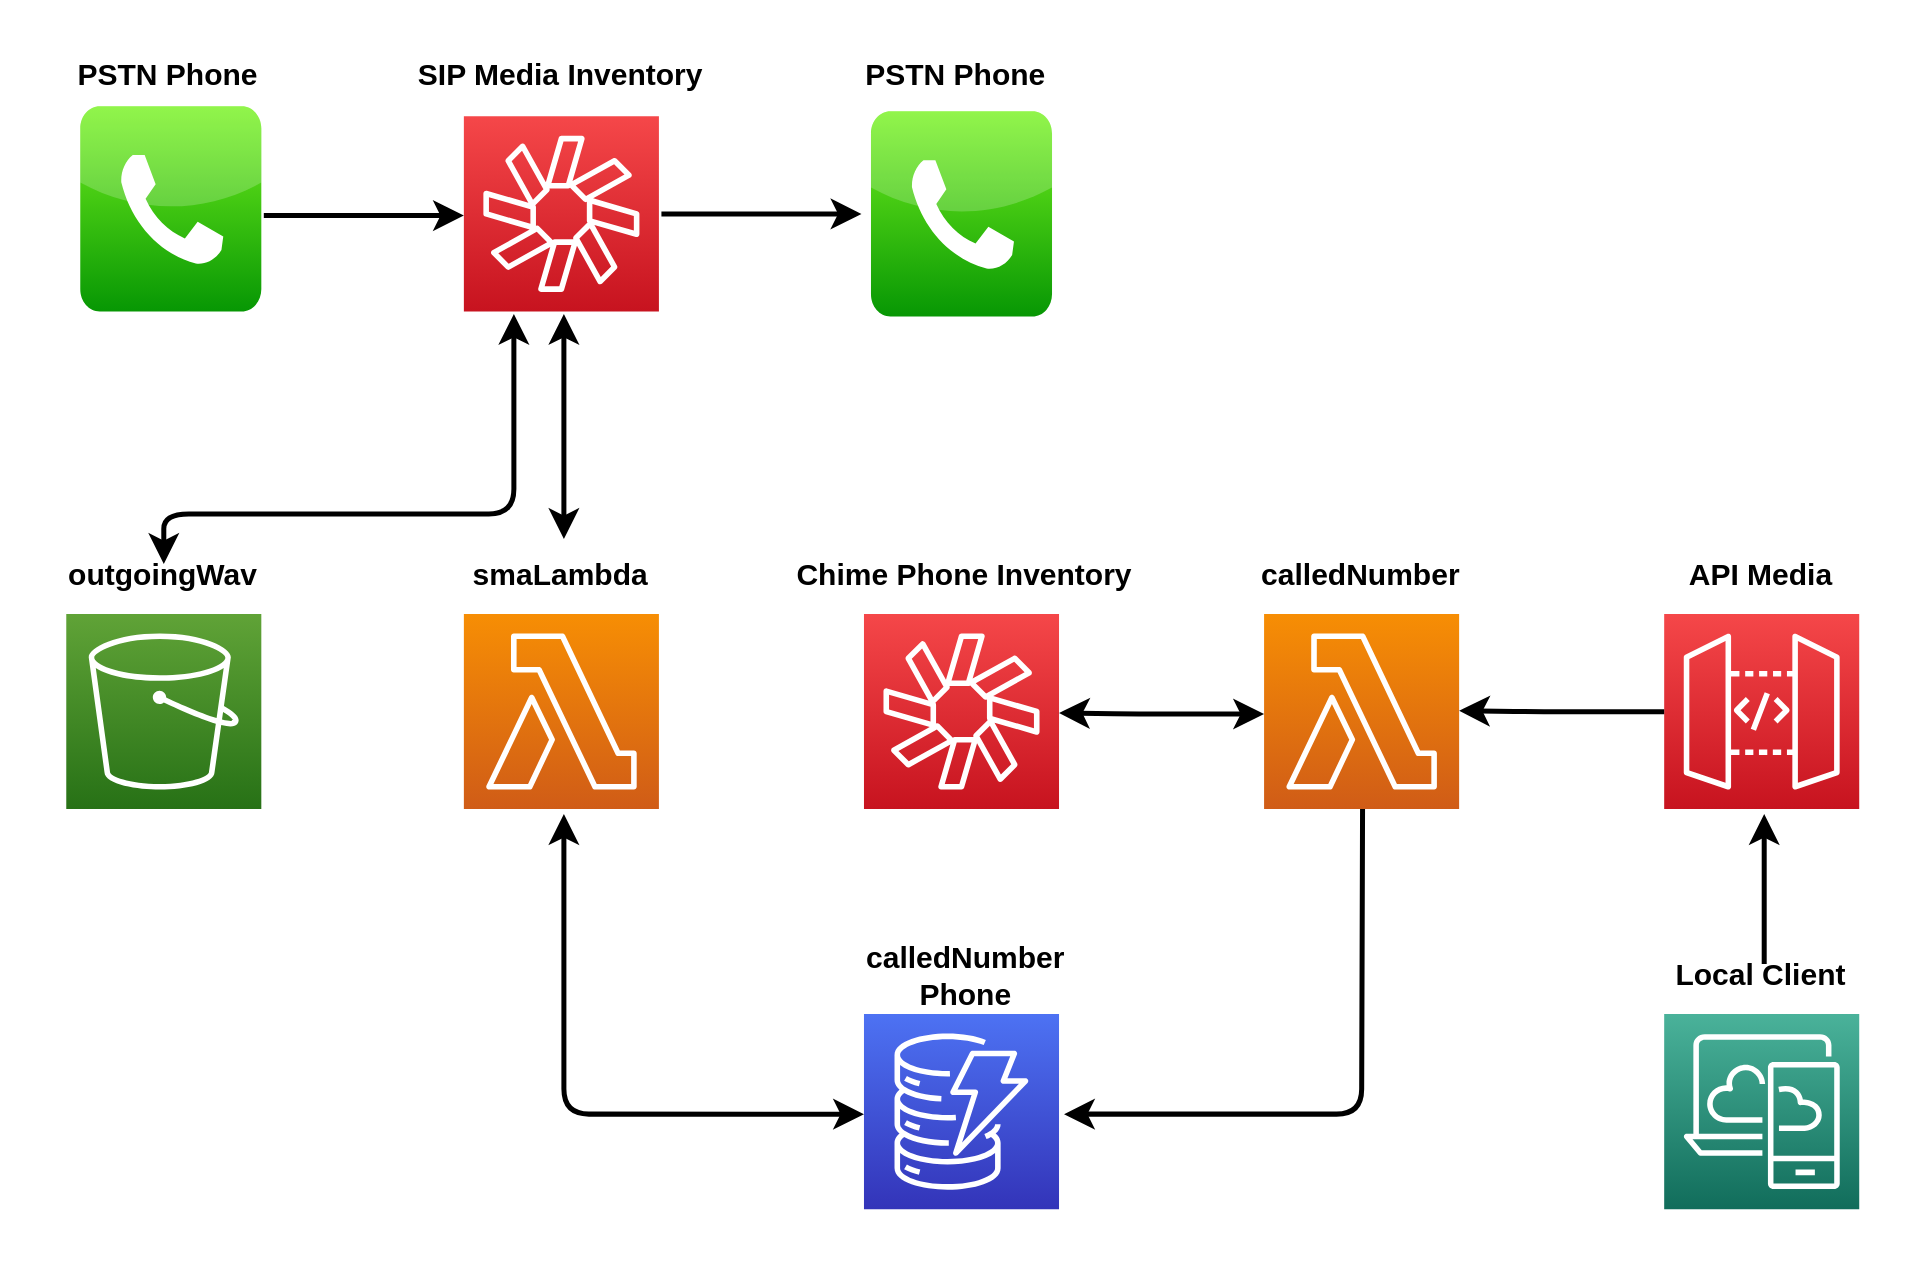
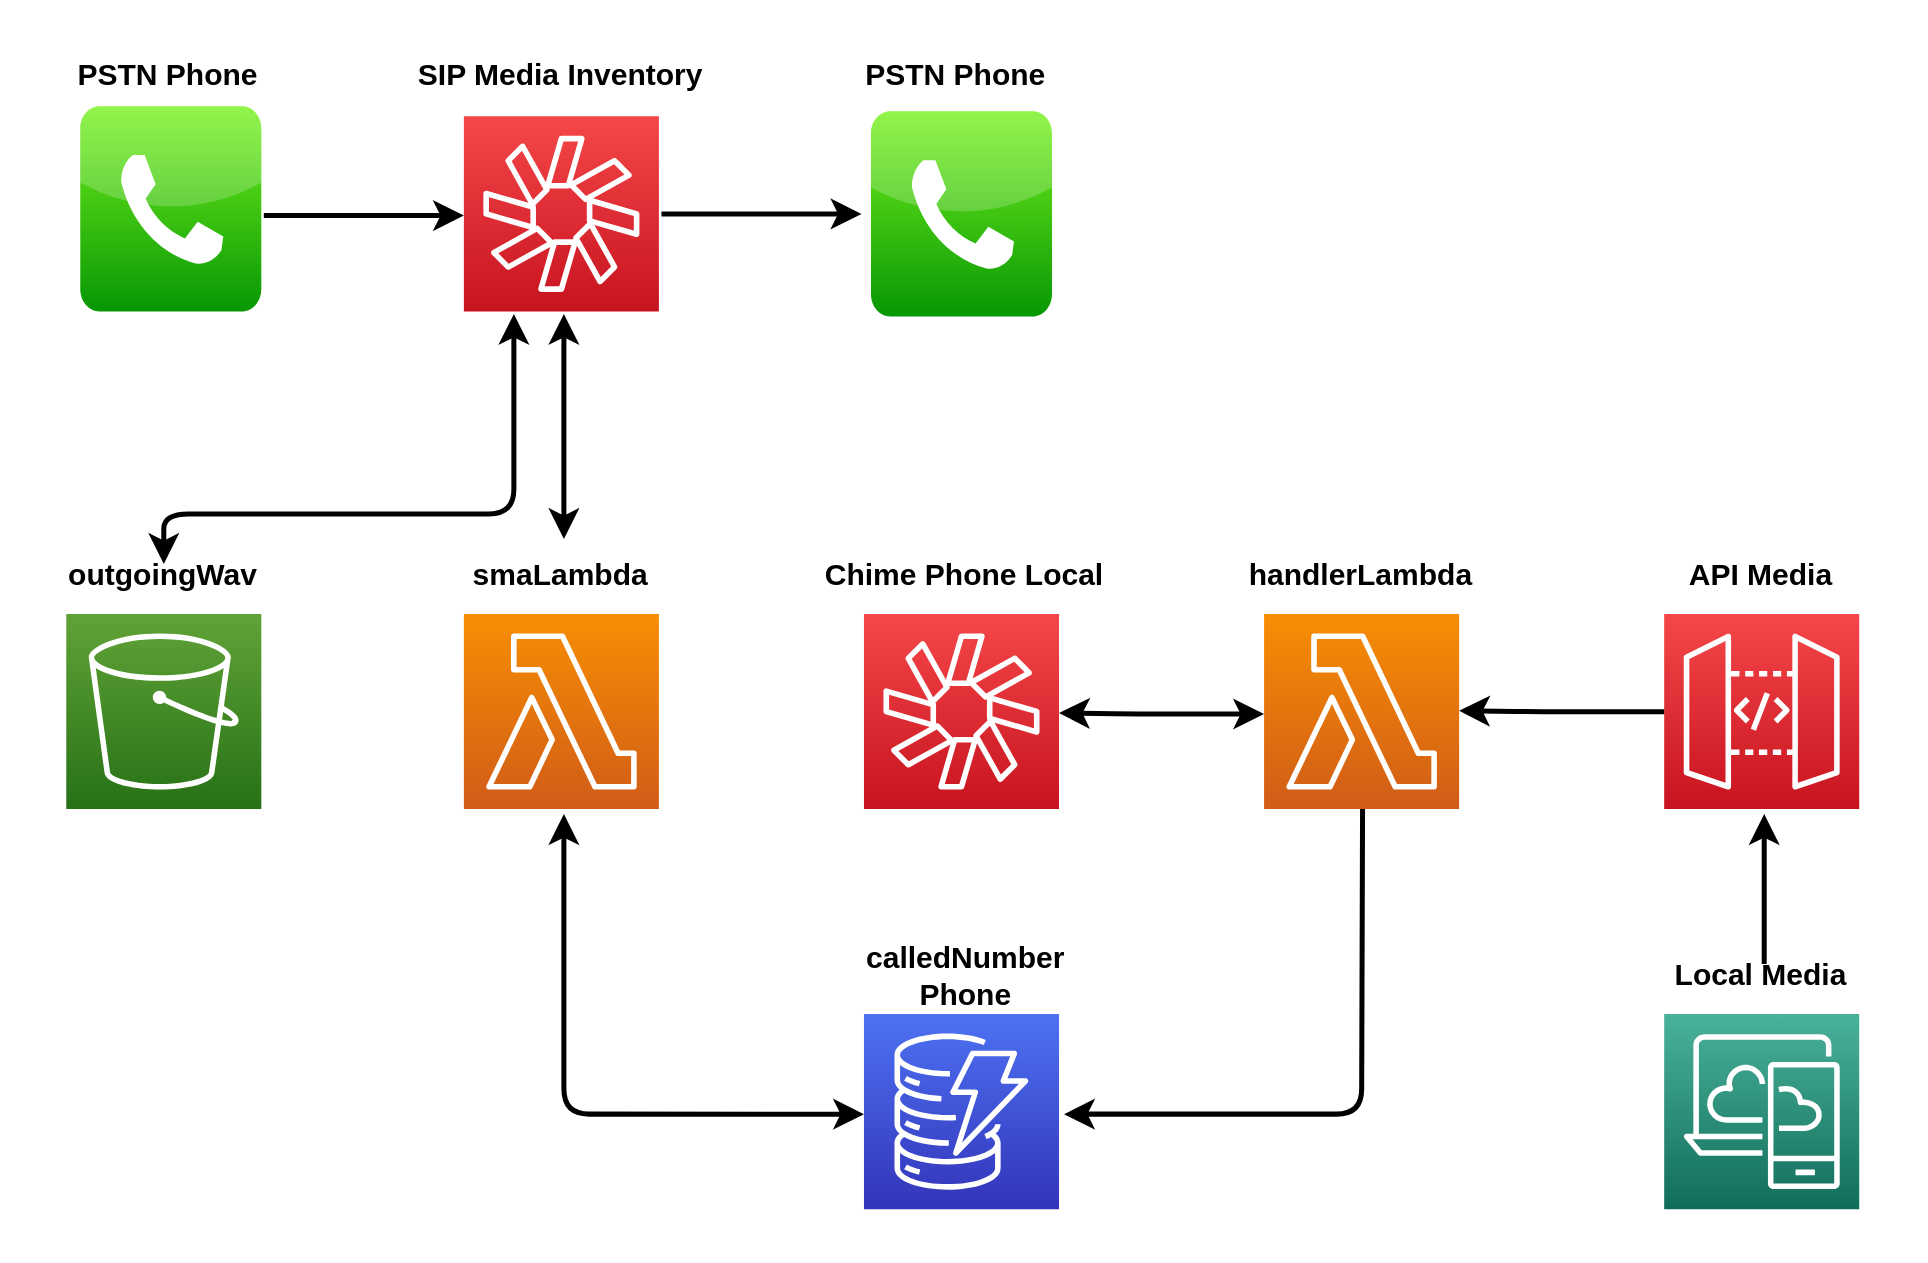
  <mxCell id="0" />
  <mxCell id="1" parent="0" />
  <mxCell id="2" value="" style="outlineConnect=0;fontColor=#232F3E;gradientColor=#F78E04;gradientDirection=north;fillColor=#D05C17;strokeColor=#ffffff;dashed=0;verticalLabelPosition=bottom;verticalAlign=top;align=center;html=1;fontSize=12;fontStyle=0;aspect=fixed;shape=mxgraph.aws4.resourceIcon;resIcon=mxgraph.aws4.lambda;" vertex="1" parent="1"><mxGeometry x="185" y="245" width="78" height="78" as="geometry" /></mxCell>
  <mxCell id="3" value="" style="outlineConnect=0;fontColor=#232F3E;gradientColor=#F78E04;gradientDirection=north;fillColor=#D05C17;strokeColor=#ffffff;dashed=0;verticalLabelPosition=bottom;verticalAlign=top;align=center;html=1;fontSize=12;fontStyle=0;aspect=fixed;shape=mxgraph.aws4.resourceIcon;resIcon=mxgraph.aws4.lambda;" vertex="1" parent="1"><mxGeometry x="505" y="245" width="78" height="78" as="geometry" /></mxCell>
  <mxCell id="4" value="" style="outlineConnect=0;fontColor=#232F3E;gradientColor=#F54749;gradientDirection=north;fillColor=#C7131F;strokeColor=#ffffff;dashed=0;verticalLabelPosition=bottom;verticalAlign=top;align=center;html=1;fontSize=12;fontStyle=0;aspect=fixed;shape=mxgraph.aws4.resourceIcon;resIcon=mxgraph.aws4.chime;" vertex="1" parent="1"><mxGeometry x="345" y="245" width="78" height="78" as="geometry" /></mxCell>
  <mxCell id="5" value="" style="outlineConnect=0;fontColor=#232F3E;gradientColor=#F54749;gradientDirection=north;fillColor=#C7131F;strokeColor=#ffffff;dashed=0;verticalLabelPosition=bottom;verticalAlign=top;align=center;html=1;fontSize=12;fontStyle=0;aspect=fixed;shape=mxgraph.aws4.resourceIcon;resIcon=mxgraph.aws4.api_gateway;" vertex="1" parent="1"><mxGeometry x="665" y="245" width="78" height="78" as="geometry" /></mxCell>
  <mxCell id="6" value="" style="outlineConnect=0;fontColor=#232F3E;gradientColor=#60A337;gradientDirection=north;fillColor=#277116;strokeColor=#ffffff;dashed=0;verticalLabelPosition=bottom;verticalAlign=top;align=center;html=1;fontSize=12;fontStyle=0;aspect=fixed;shape=mxgraph.aws4.resourceIcon;resIcon=mxgraph.aws4.s3;" vertex="1" parent="1"><mxGeometry x="26" y="245" width="78" height="78" as="geometry" /></mxCell>
  <mxCell id="7" value="" style="outlineConnect=0;fontColor=#232F3E;gradientColor=#F54749;gradientDirection=north;fillColor=#C7131F;strokeColor=#ffffff;dashed=0;verticalLabelPosition=bottom;verticalAlign=top;align=center;html=1;fontSize=12;fontStyle=0;aspect=fixed;shape=mxgraph.aws4.resourceIcon;resIcon=mxgraph.aws4.chime;" vertex="1" parent="1"><mxGeometry x="185" y="46" width="78" height="78" as="geometry" /></mxCell>
  <mxCell id="8" value="" style="endArrow=classic;startArrow=classic;html=1;strokeWidth=2;" edge="1" parent="1"><mxGeometry width="50" height="50" relative="1" as="geometry"><mxPoint x="225" y="215" as="sourcePoint" /><mxPoint x="225" y="125" as="targetPoint" /></mxGeometry></mxCell>
  <mxCell id="9" value="" style="outlineConnect=0;fontColor=#232F3E;gradientColor=#4D72F3;gradientDirection=north;fillColor=#3334B9;strokeColor=#ffffff;dashed=0;verticalLabelPosition=bottom;verticalAlign=top;align=center;html=1;fontSize=12;fontStyle=0;aspect=fixed;shape=mxgraph.aws4.resourceIcon;resIcon=mxgraph.aws4.dynamodb;" vertex="1" parent="1"><mxGeometry x="345" y="405" width="78" height="78" as="geometry" /></mxCell>
  <mxCell id="10" value="" style="endArrow=classic;startArrow=classic;html=1;strokeWidth=2;entryX=0;entryY=0.513;entryDx=0;entryDy=0;entryPerimeter=0;" edge="1" parent="1" target="9"><mxGeometry width="50" height="50" relative="1" as="geometry"><mxPoint x="225" y="325" as="sourcePoint" /><mxPoint x="245" y="425" as="targetPoint" /><Array as="points"><mxPoint x="225" y="445" /></Array></mxGeometry></mxCell>
  <mxCell id="11" value="" style="endArrow=none;startArrow=classic;html=1;strokeWidth=2;endFill=0;" edge="1" parent="1"><mxGeometry width="50" height="50" relative="1" as="geometry"><mxPoint x="425" y="445" as="sourcePoint" /><mxPoint x="544.38" y="323" as="targetPoint" /><Array as="points"><mxPoint x="544" y="445" /></Array></mxGeometry></mxCell>
  <mxCell id="12" value="" style="endArrow=classic;startArrow=none;html=1;strokeWidth=2;entryX=0;entryY=0.5;entryDx=0;entryDy=0;entryPerimeter=0;startFill=0;" edge="1" parent="1"><mxGeometry width="50" height="50" relative="1" as="geometry"><mxPoint x="264" y="85" as="sourcePoint" /><mxPoint x="344" y="85" as="targetPoint" /></mxGeometry></mxCell>
  <mxCell id="13" value="" style="endArrow=classic;startArrow=none;html=1;strokeWidth=2;entryX=0;entryY=0.5;entryDx=0;entryDy=0;entryPerimeter=0;startFill=0;" edge="1" parent="1"><mxGeometry width="50" height="50" relative="1" as="geometry"><mxPoint x="105" y="85.66" as="sourcePoint" /><mxPoint x="185" y="85.66" as="targetPoint" /></mxGeometry></mxCell>
  <mxCell id="14" value="" style="endArrow=classic;startArrow=classic;html=1;strokeWidth=2;" edge="1" parent="1" source="4"><mxGeometry width="50" height="50" relative="1" as="geometry"><mxPoint x="435" y="455" as="sourcePoint" /><mxPoint x="505" y="285" as="targetPoint" /><Array as="points"><mxPoint x="455" y="285" /></Array></mxGeometry></mxCell>
  <mxCell id="15" value="" style="endArrow=none;startArrow=classic;html=1;strokeWidth=2;endFill=0;" edge="1" parent="1"><mxGeometry width="50" height="50" relative="1" as="geometry"><mxPoint x="583" y="283.659" as="sourcePoint" /><mxPoint x="665" y="284.11" as="targetPoint" /><Array as="points"><mxPoint x="615" y="284.11" /></Array></mxGeometry></mxCell>
  <mxCell id="16" value="" style="endArrow=classic;startArrow=classic;html=1;strokeWidth=2;" edge="1" parent="1"><mxGeometry width="50" height="50" relative="1" as="geometry"><mxPoint x="65" y="225" as="sourcePoint" /><mxPoint x="205" y="125" as="targetPoint" /><Array as="points"><mxPoint x="65" y="205" /><mxPoint x="205" y="205" /></Array></mxGeometry></mxCell>
  <mxCell id="17" value="&lt;b&gt;PSTN Phone&lt;/b&gt;" style="text;html=1;strokeColor=none;fillColor=none;align=center;verticalAlign=middle;whiteSpace=wrap;rounded=0;" vertex="1" parent="1"><mxGeometry x="337" y="20" width="90" height="20" as="geometry" /></mxCell>
  <mxCell id="18" value="&lt;b&gt;PSTN Phone&lt;/b&gt;" style="text;html=1;strokeColor=none;fillColor=none;align=center;verticalAlign=middle;whiteSpace=wrap;rounded=0;" vertex="1" parent="1"><mxGeometry x="22" y="25" width="90" height="10" as="geometry" /></mxCell>
  <mxCell id="19" value="&lt;b&gt;SIP Media Inventory&lt;/b&gt;" style="text;html=1;strokeColor=none;fillColor=none;align=center;verticalAlign=middle;whiteSpace=wrap;rounded=0;" vertex="1" parent="1"><mxGeometry x="156" y="25" width="136" height="10" as="geometry" /></mxCell>
  <mxCell id="20" value="&lt;b&gt;smaLambda&lt;/b&gt;" style="text;html=1;strokeColor=none;fillColor=none;align=center;verticalAlign=middle;whiteSpace=wrap;rounded=0;" vertex="1" parent="1"><mxGeometry x="179" y="225" width="90" height="10" as="geometry" /></mxCell>
- <mxCell id="21" value="&lt;b&gt;Chime Phone Inventory&lt;/b&gt;" style="text;html=1;strokeColor=none;fillColor=none;align=center;verticalAlign=middle;whiteSpace=wrap;rounded=0;" vertex="1" parent="1"><mxGeometry x="316" y="225" width="139" height="10" as="geometry" /></mxCell>
- <mxCell id="22" value="&lt;b&gt;calledNumber&lt;/b&gt;" style="text;html=1;strokeColor=none;fillColor=none;align=center;verticalAlign=middle;whiteSpace=wrap;rounded=0;" vertex="1" parent="1"><mxGeometry x="499" y="225" width="90" height="10" as="geometry" /></mxCell>
+ <mxCell id="21" value="&lt;b&gt;Chime Phone Local&lt;/b&gt;" style="text;html=1;strokeColor=none;fillColor=none;align=center;verticalAlign=middle;whiteSpace=wrap;rounded=0;" vertex="1" parent="1"><mxGeometry x="316" y="225" width="139" height="10" as="geometry" /></mxCell>
+ <mxCell id="22" value="&lt;b&gt;handlerLambda&lt;/b&gt;" style="text;html=1;strokeColor=none;fillColor=none;align=center;verticalAlign=middle;whiteSpace=wrap;rounded=0;" vertex="1" parent="1"><mxGeometry x="499" y="225" width="90" height="10" as="geometry" /></mxCell>
  <mxCell id="23" value="&lt;b&gt;API Media&lt;/b&gt;" style="text;html=1;strokeColor=none;fillColor=none;align=center;verticalAlign=middle;whiteSpace=wrap;rounded=0;" vertex="1" parent="1"><mxGeometry x="659" y="225" width="90" height="10" as="geometry" /></mxCell>
  <mxCell id="24" value="&lt;b&gt;calledNumber Phone&lt;/b&gt;" style="text;html=1;strokeColor=none;fillColor=none;align=center;verticalAlign=middle;whiteSpace=wrap;rounded=0;" vertex="1" parent="1"><mxGeometry x="327.5" y="385" width="116" height="10" as="geometry" /></mxCell>
  <mxCell id="25" value="" style="dashed=0;outlineConnect=0;html=1;align=center;labelPosition=center;verticalLabelPosition=bottom;verticalAlign=top;shape=mxgraph.webicons.phone;fillColor=#76F21E;gradientColor=#079704" vertex="1" parent="1"><mxGeometry x="31.6" y="41.98" width="72.4" height="82.02" as="geometry" /></mxCell>
  <mxCell id="26" value="" style="dashed=0;outlineConnect=0;html=1;align=center;labelPosition=center;verticalLabelPosition=bottom;verticalAlign=top;shape=mxgraph.webicons.phone;fillColor=#76F21E;gradientColor=#079704" vertex="1" parent="1"><mxGeometry x="347.8" y="43.99" width="72.4" height="82.02" as="geometry" /></mxCell>
  <mxCell id="27" value="&lt;b&gt;outgoingWav&lt;/b&gt;" style="text;html=1;strokeColor=none;fillColor=none;align=center;verticalAlign=middle;whiteSpace=wrap;rounded=0;" vertex="1" parent="1"><mxGeometry x="20" y="225" width="90" height="10" as="geometry" /></mxCell>
  <mxCell id="28" value="" style="outlineConnect=0;fontColor=#232F3E;gradientColor=#4AB29A;gradientDirection=north;fillColor=#116D5B;strokeColor=#ffffff;dashed=0;verticalLabelPosition=bottom;verticalAlign=top;align=center;html=1;fontSize=12;fontStyle=0;aspect=fixed;shape=mxgraph.aws4.resourceIcon;resIcon=mxgraph.aws4.desktop_and_app_streaming;" vertex="1" parent="1"><mxGeometry x="665" y="405" width="78" height="78" as="geometry" /></mxCell>
  <mxCell id="29" value="" style="endArrow=none;startArrow=classic;html=1;strokeWidth=2;endFill=0;" edge="1" parent="1"><mxGeometry width="50" height="50" relative="1" as="geometry"><mxPoint x="705" y="325" as="sourcePoint" /><mxPoint x="705" y="385" as="targetPoint" /><Array as="points" /></mxGeometry></mxCell>
- <mxCell id="30" value="&lt;b&gt;Local Client&lt;/b&gt;" style="text;html=1;strokeColor=none;fillColor=none;align=center;verticalAlign=middle;whiteSpace=wrap;rounded=0;" vertex="1" parent="1"><mxGeometry x="659" y="385" width="90" height="10" as="geometry" /></mxCell>
+ <mxCell id="30" value="&lt;b&gt;Local Media&lt;/b&gt;" style="text;html=1;strokeColor=none;fillColor=none;align=center;verticalAlign=middle;whiteSpace=wrap;rounded=0;" vertex="1" parent="1"><mxGeometry x="659" y="385" width="90" height="10" as="geometry" /></mxCell>
